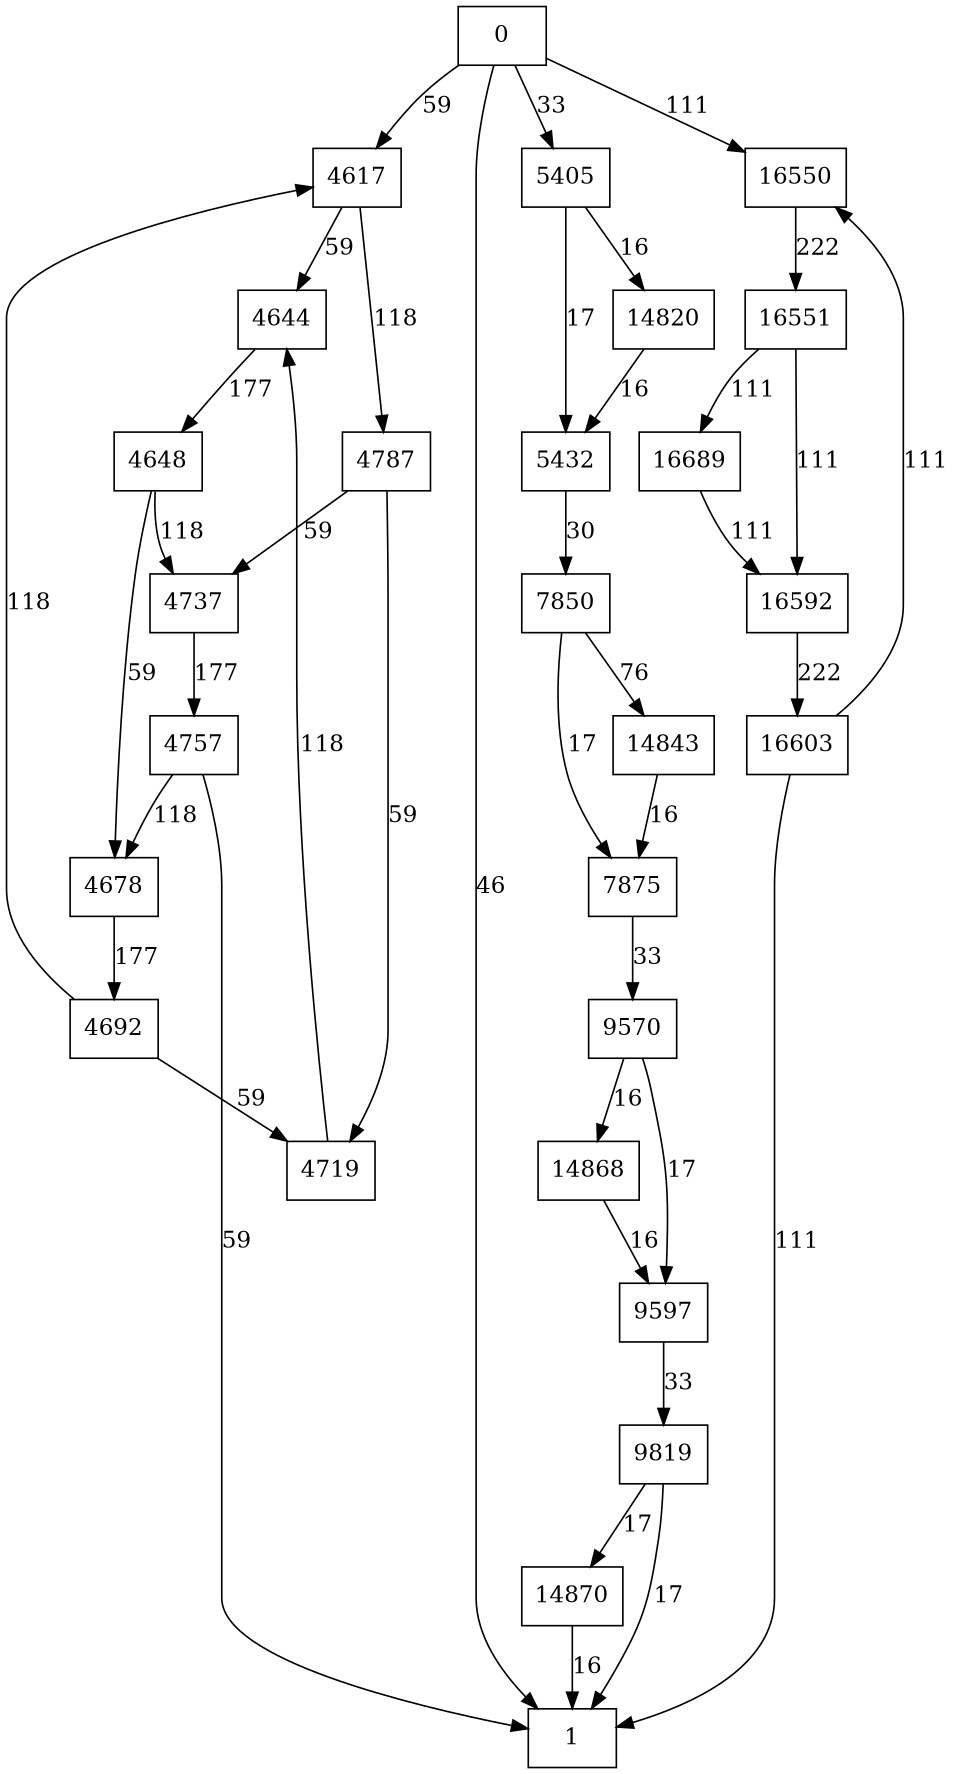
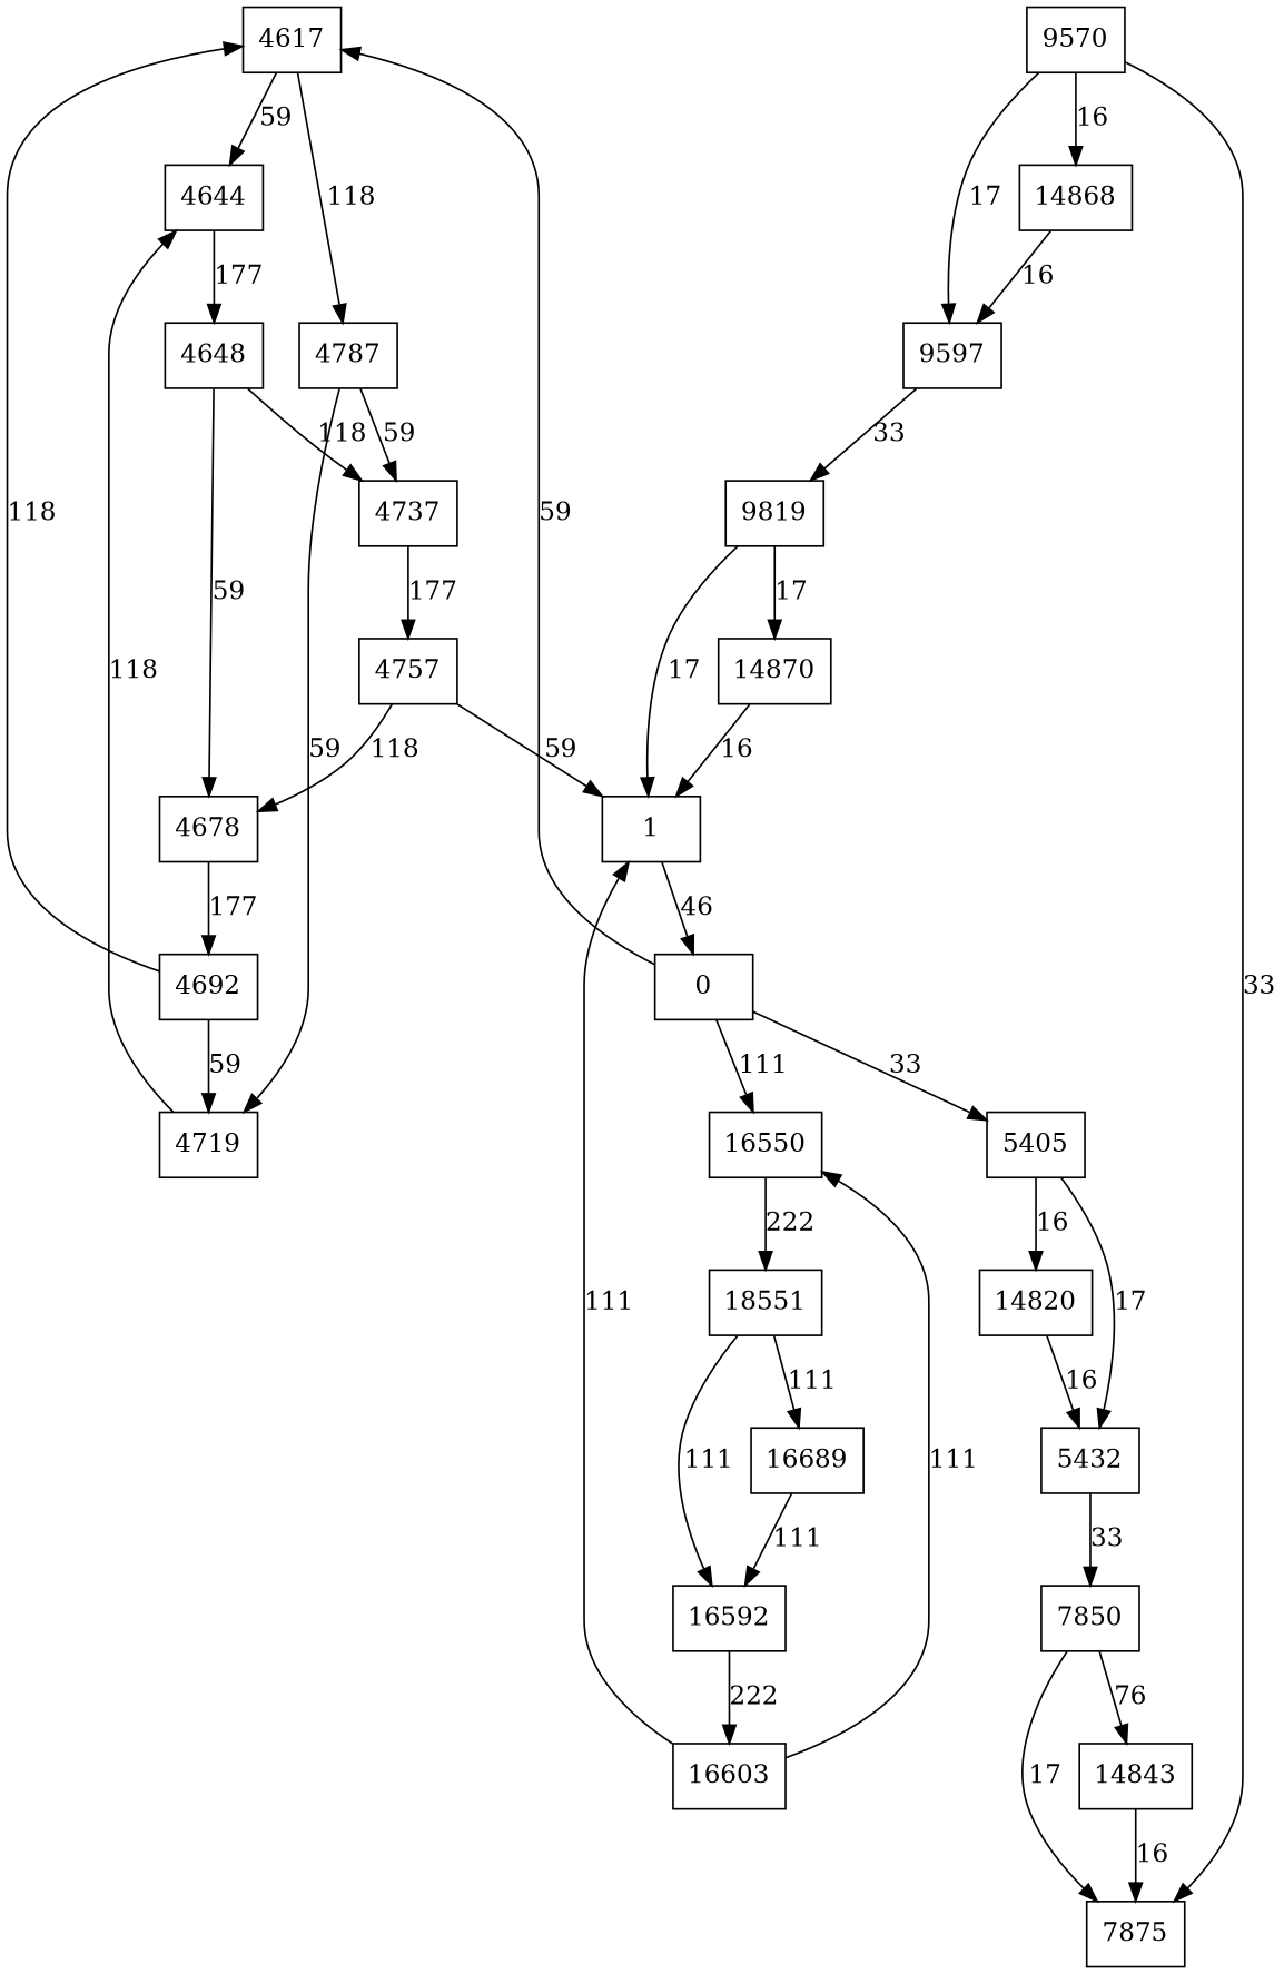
  digraph {
    rankdir=TB
    node [shape=rectangle]
    4617
    4644
    4787
    4648
    4737
    4719
    4678
    4757
    4692
    1
    5405
    5432
    14820
    7850
    7875
    14843
    9570
    9597
    14868
    9819
    14870
    16550
-   16551
+   16551 [label=18551]
    16592
    16689
    16603
    0
    4617 -> 4644 [label=59]
    4617 -> 4787 [label=118]
    4644 -> 4648 [label=177]
    4787 -> 4737 [label=59]
    4787 -> 4719 [label=59]
    4648 -> 4737 [label=118]
    4648 -> 4678 [label=59]
    4737 -> 4757 [label=177]
    4719 -> 4644 [label=118]
    4678 -> 4692 [label=177]
    4757 -> 4678 [label=118]
    4757 -> 1 [label=59]
    4692 -> 4617 [label=118]
    4692 -> 4719 [label=59]
    5405 -> 5432 [label=17]
    5405 -> 14820 [label=16]
-   5432 -> 7850 [label=30]
+   5432 -> 7850 [label=33]
    14820 -> 5432 [label=16]
    7850 -> 7875 [label=17]
    7850 -> 14843 [label=76]
-   7875 -> 9570 [label=33]
+   9570 -> 7875 [label=33]
    14843 -> 7875 [label=16]
    9570 -> 9597 [label=17]
    9570 -> 14868 [label=16]
    9597 -> 9819 [label=33]
    14868 -> 9597 [label=16]
    9819 -> 1 [label=17]
    9819 -> 14870 [label=17]
    14870 -> 1 [label=16]
    16550 -> 16551 [label=222]
    16551 -> 16592 [label=111]
    16551 -> 16689 [label=111]
    16592 -> 16603 [label=222]
    16689 -> 16592 [label=111]
    16603 -> 1 [label=111]
    16603 -> 16550 [label=111]
    0 -> 4617 [label=59]
-   0 -> 1 [label=46]
+   1 -> 0 [label=46]
    0 -> 5405 [label=33]
    0 -> 16550 [label=111]
  }
